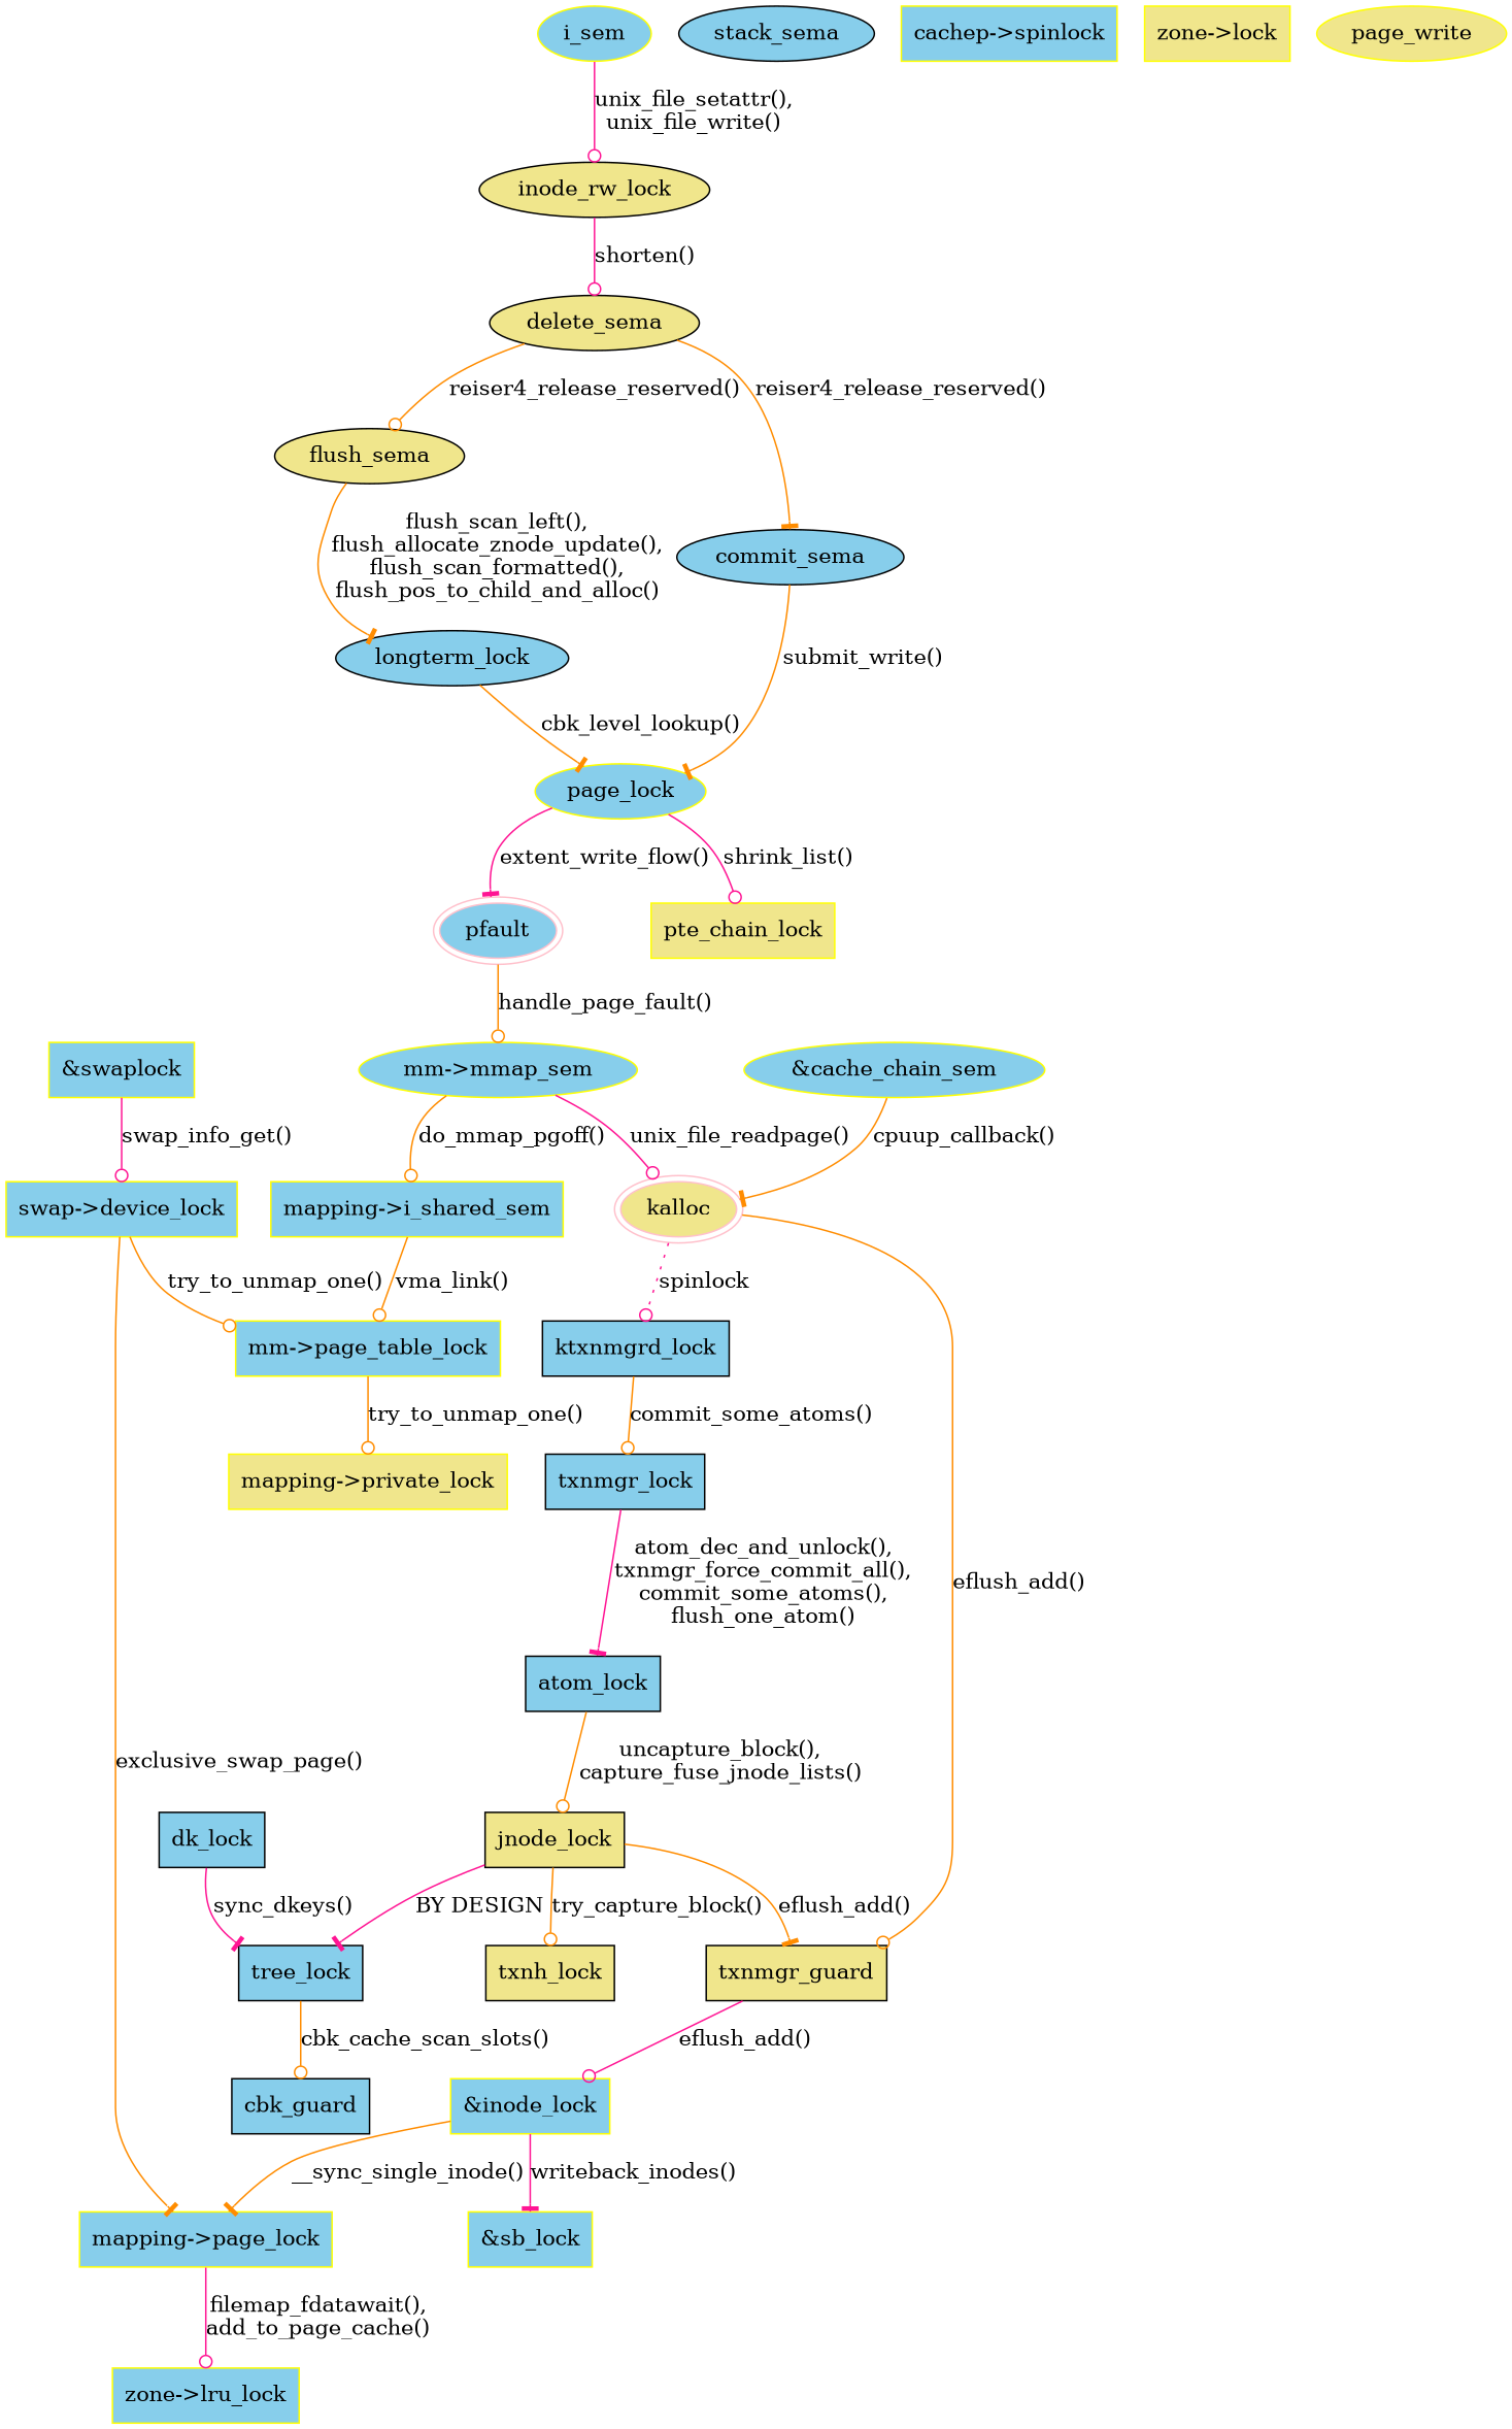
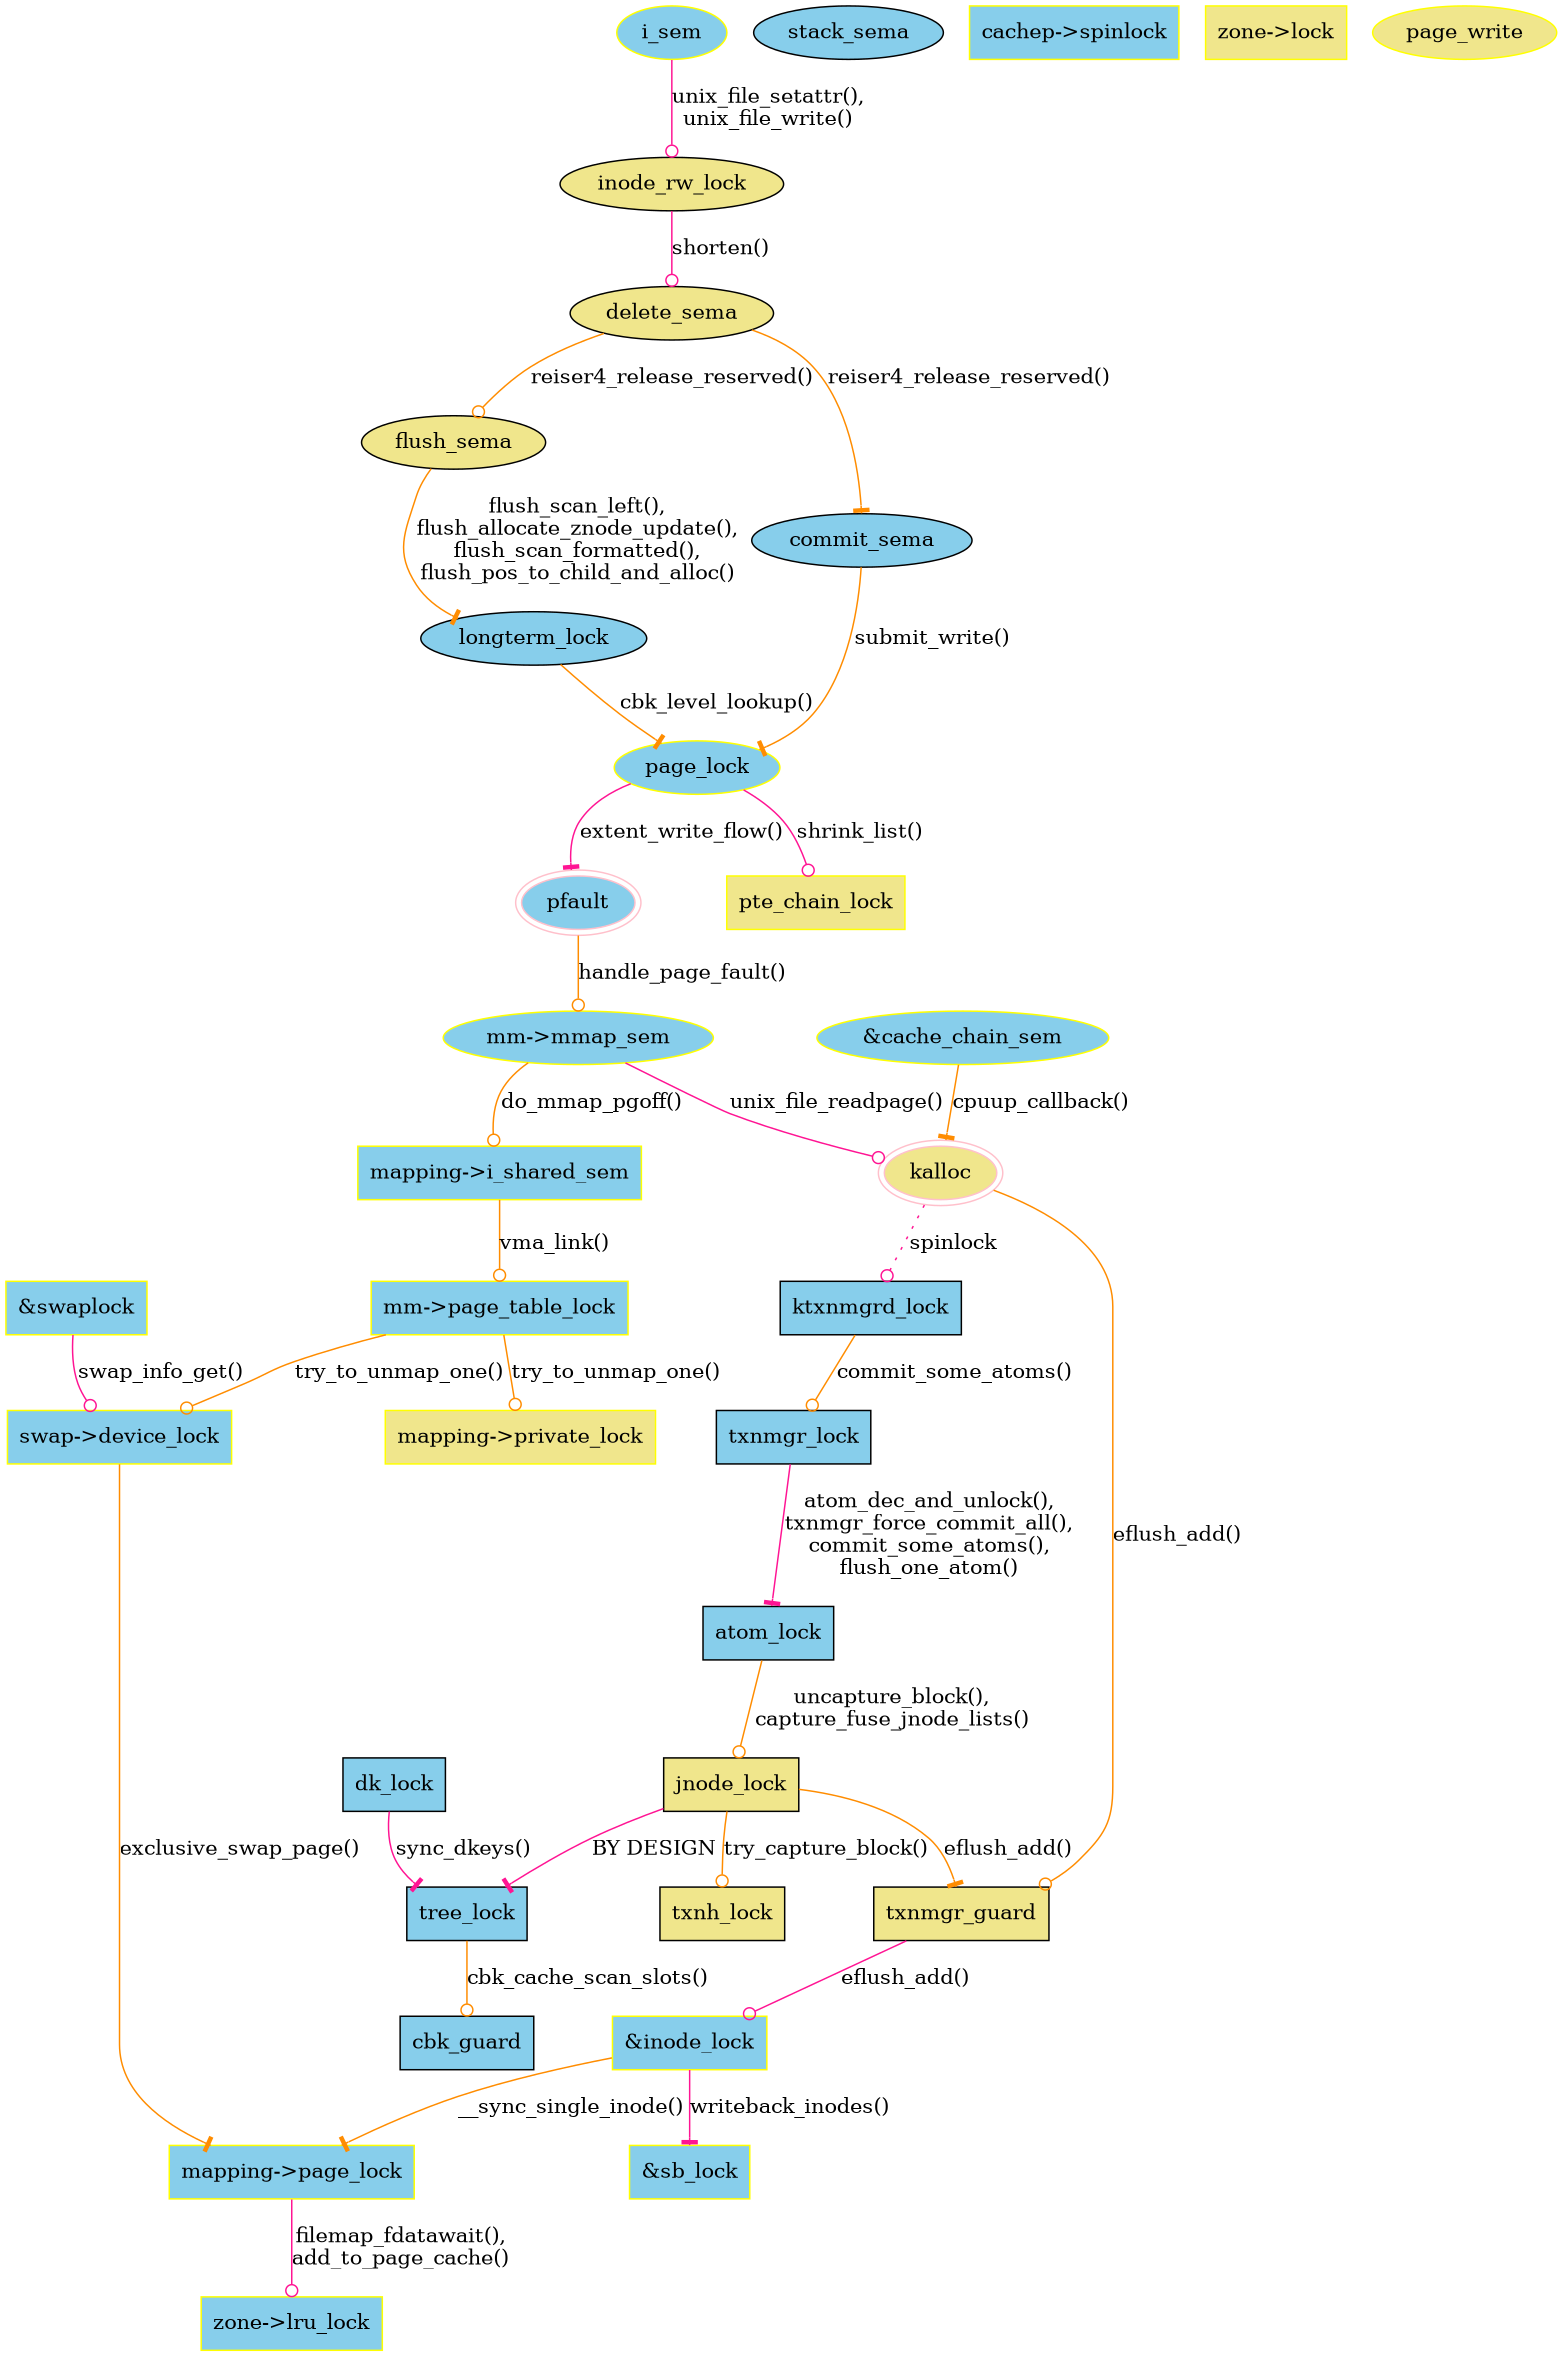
  digraph {
    node [fillcolor=skyblue shape=box style=filled color=yellow]
    edge [arrowhead=odot color=darkorange]
    tree_lock [color=""]
    cbk_guard [color=""]
    dk_lock [color=""]
    jnode_lock [fillcolor=khaki color=""]
    n5 [fillcolor=khaki label=txnmgr_guard color=""]
    txnh_lock [fillcolor=khaki color=""]
    n7 [label="&inode_lock"]
    n8 [label="mapping->page_lock"]
    n9 [label="&sb_lock"]
    atom_lock [color=""]
    txnmgr_lock [color=""]
    ktxnmgrd_lock [color=""]
    page_lock [shape=""]
    pfault [color=pink peripheries=2 shape=""]
    n15 [fillcolor=khaki label=pte_chain_lock]
    longterm_lock [shape="" color=""]
    inode_rw_lock [fillcolor=khaki shape="" color=""]
    delete_sema [fillcolor=khaki shape="" color=""]
    flush_sema [fillcolor=khaki shape="" color=""]
    commit_sema [shape="" color=""]
    stack_sema [shape="" color=""]
    n22 [label="mm->mmap_sem" shape=""]
    kalloc [color=pink fillcolor=khaki peripheries=2 shape=""]
    n24 [label="mapping->i_shared_sem"]
    n25 [label="cachep->spinlock"]
    n26 [fillcolor=khaki label="zone->lock"]
    n27 [label="&swaplock"]
    n28 [label="swap->device_lock"]
    n29 [label="zone->lru_lock"]
    n30 [fillcolor=khaki label="mapping->private_lock"]
    n31 [label="mm->page_table_lock"]
    page_write [fillcolor=khaki shape=""]
    i_sem [shape=""]
    n34 [label="&cache_chain_sem" shape=""]
    tree_lock -> cbk_guard [label="cbk_cache_scan_slots()"]
    dk_lock -> tree_lock [arrowhead=tee color=deeppink label="sync_dkeys()"]
    jnode_lock -> tree_lock [arrowhead=tee color=deeppink label="BY DESIGN"]
    jnode_lock -> n5 [arrowhead=tee label="eflush_add()"]
    jnode_lock -> txnh_lock [label="try_capture_block()"]
    n5 -> n7 [color=deeppink label="eflush_add()"]
    n7 -> n8 [arrowhead=tee label="__sync_single_inode()"]
    n7 -> n9 [arrowhead=tee color=deeppink label="writeback_inodes()"]
    n8 -> n29 [color=deeppink label="filemap_fdatawait(),\nadd_to_page_cache()"]
    atom_lock -> jnode_lock [label="uncapture_block(),\ncapture_fuse_jnode_lists()"]
    txnmgr_lock -> atom_lock [arrowhead=tee color=deeppink label="atom_dec_and_unlock(),\ntxnmgr_force_commit_all(),\ncommit_some_atoms(),\nflush_one_atom()"]
    ktxnmgrd_lock -> txnmgr_lock [label="commit_some_atoms()"]
    page_lock -> pfault [arrowhead=tee color=deeppink label="extent_write_flow()"]
    page_lock -> n15 [color=deeppink label="shrink_list()"]
    pfault -> n22 [label="handle_page_fault()"]
    longterm_lock -> page_lock [arrowhead=tee label="cbk_level_lookup()"]
    inode_rw_lock -> delete_sema [color=deeppink label="shorten()"]
    delete_sema -> flush_sema [label="reiser4_release_reserved()"]
    delete_sema -> commit_sema [arrowhead=tee label="reiser4_release_reserved()"]
    flush_sema -> longterm_lock [arrowhead=tee label="flush_scan_left(),\nflush_allocate_znode_update(),\nflush_scan_formatted(),\nflush_pos_to_child_and_alloc()"]
    commit_sema -> page_lock [arrowhead=tee label="submit_write()"]
    n22 -> kalloc [color=deeppink label="unix_file_readpage()"]
    n22 -> n24 [label="do_mmap_pgoff()"]
    kalloc -> n5 [label="eflush_add()"]
    kalloc -> ktxnmgrd_lock [color=deeppink label=spinlock style=dotted]
    n24 -> n31 [label="vma_link()"]
    n27 -> n28 [color=deeppink label="swap_info_get()"]
    n28 -> n8 [arrowhead=tee label="exclusive_swap_page()"]
-   n28 -> n31 [label="try_to_unmap_one()"]
+   n31 -> n28 [label="try_to_unmap_one()"]
    n31 -> n30 [label="try_to_unmap_one()"]
    i_sem -> inode_rw_lock [color=deeppink label="unix_file_setattr(),\nunix_file_write()"]
    n34 -> kalloc [arrowhead=tee label="cpuup_callback()"]
  }
